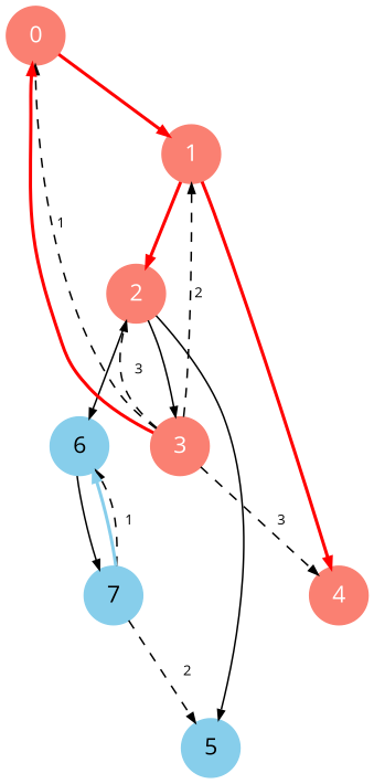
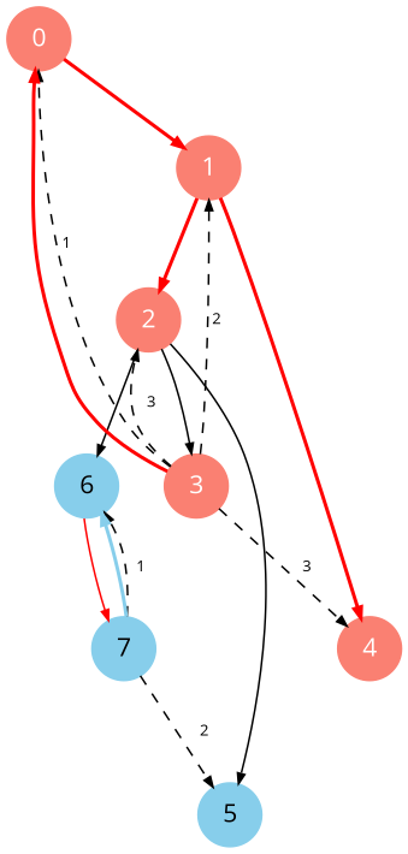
  digraph {
    fontname="Open Sans"
    normalize=true
    scale=1.2
    node [color=salmon fixedsize=true fontcolor=white fontname="Open Sans" shape=circle style=filled]
    edge [arrowsize=0.6 fontname="Open Sans" fontsize=9 style="dashed, rounded"]
    n1 [label=<             <table border="0" cellpadding="1" cellspacing="0">                 <tr>                     <td>0</td>                 </tr>             </table>         >]
    n2 [label=<             <table border="0" cellpadding="1" cellspacing="0">                 <tr>                     <td>1</td>                 </tr>             </table>         >]
    n3 [label=<             <table border="0" cellpadding="1" cellspacing="0">                 <tr>                     <td>2</td>                 </tr>             </table>         >]
    n4 [label=<             <table border="0" cellpadding="1" cellspacing="0">                 <tr>                     <td>4</td>                 </tr>             </table>         >]
    n5 [label=<             <table border="0" cellpadding="1" cellspacing="0">                 <tr>                     <td>3</td>                 </tr>             </table>         >]
    n6 [color=skyblue label=<             <table border="0" cellpadding="1" cellspacing="0">                 <tr>                     <td>5</td>                 </tr>             </table>         > fontcolor=""]
    n7 [color=skyblue label=<             <table border="0" cellpadding="1" cellspacing="0">                 <tr>                     <td>6</td>                 </tr>             </table>         > fontcolor=""]
    n8 [color=skyblue label=<             <table border="0" cellpadding="1" cellspacing="0">                 <tr>                     <td>7</td>                 </tr>             </table>         > fontcolor=""]
    n1 -> n2 [color=red style=bold]
    n2 -> n3 [color=red style=bold]
    n2 -> n4 [color=red style=bold]
    n3 -> n5 [color="#bbb" style=""]
    n3 -> n6 [color="#bbb" style=""]
    n3 -> n7 [color="#bbb" style=""]
    n5 -> n1 [label=<             <table border="0" cellpadding="1" cellspacing="1">                 <tr>                     <td bgcolor="#ffffffcc">1</td>                 </tr>             </table>         >]
    n5 -> n1 [color=red style=bold]
    n5 -> n2 [label=<             <table border="0" cellpadding="1" cellspacing="2">                 <tr>                     <td bgcolor="#ffffffcc">2</td>                 </tr>             </table>         >]
    n5 -> n3 [label=<             <table border="0" cellpadding="3" cellspacing="3">                 <tr>                     <td bgcolor="#ffffff">3</td>                 </tr>             </table>         >]
    n5 -> n4 [label=<             <table border="0" cellpadding="1" cellspacing="2">                 <tr>                     <td bgcolor="#ffffffcc">3</td>                 </tr>             </table>         >]
-   n7 -> n8 [color="#bbb" style=""]
+   n7 -> n8 [color=red style=""]
    n8 -> n6 [label=<             <table border="0" cellpadding="3" cellspacing="3">                 <tr>                     <td bgcolor="#ffffffcc">2</td>                 </tr>             </table>         >]
    n8 -> n7 [label=<             <table border="0" cellpadding="3" cellspacing="2">                 <tr>                     <td bgcolor="#ffffffcc">1</td>                 </tr>             </table>         >]
    n8 -> n7 [color=skyblue style=bold]
  }
